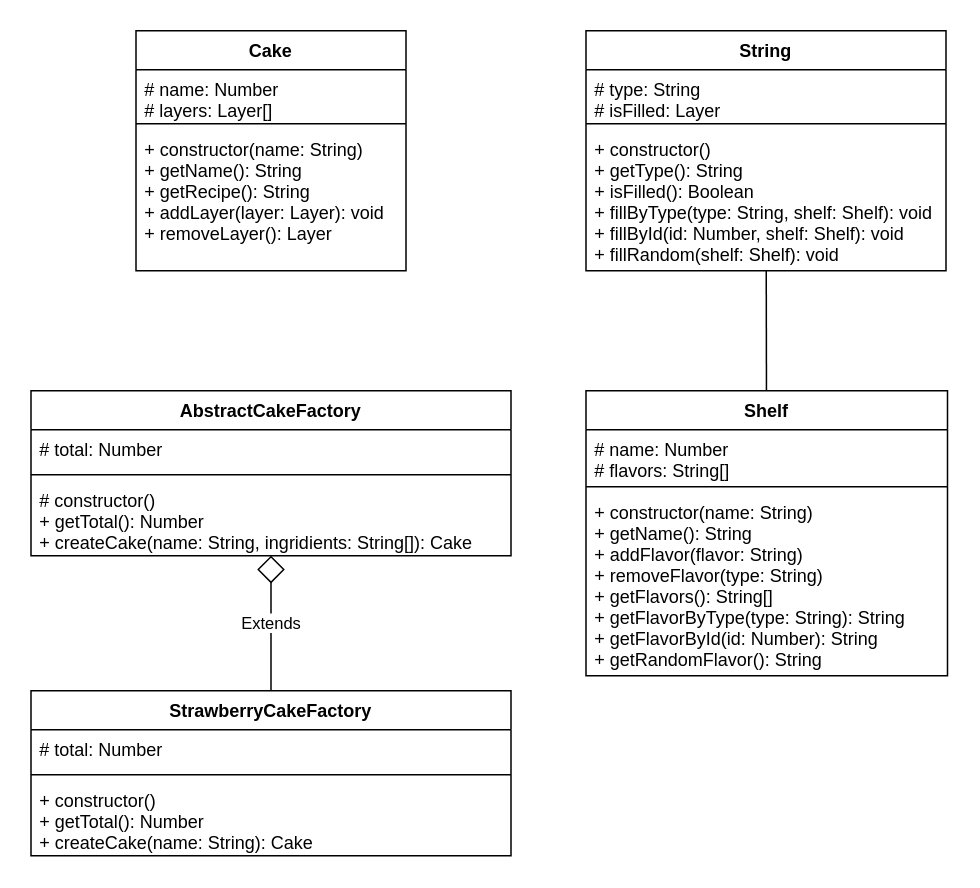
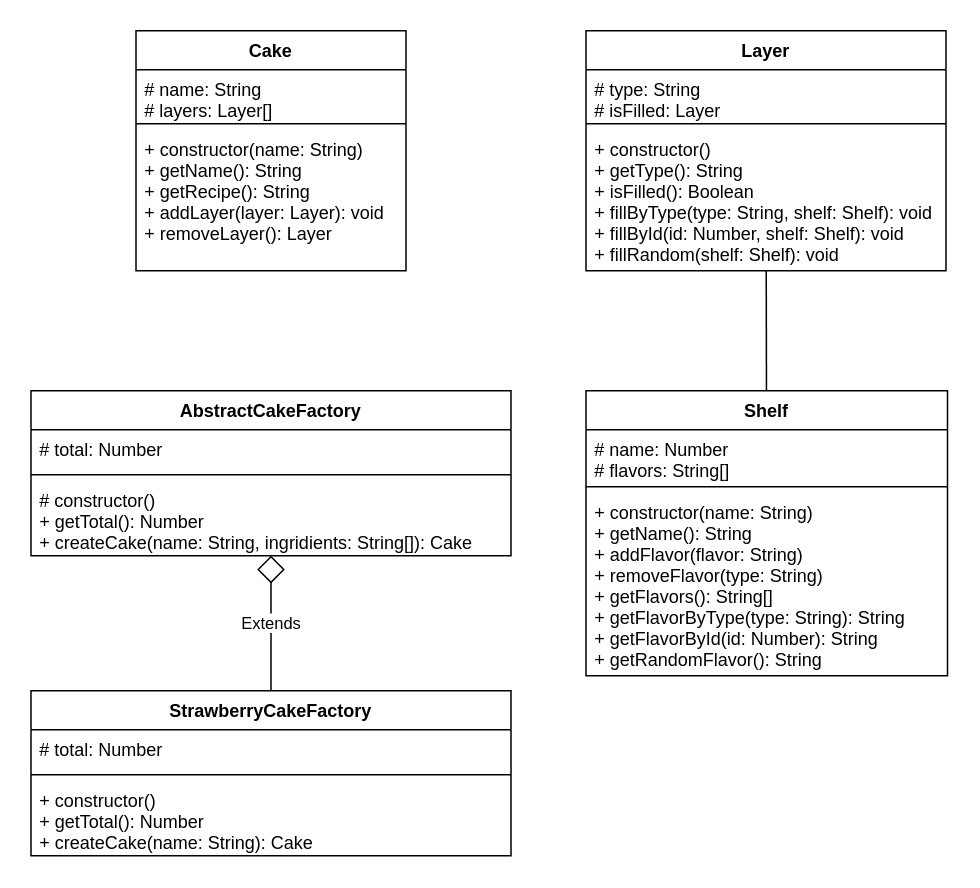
  <mxCell id="0" />
  <mxCell id="1" parent="0" />
  <mxCell id="2" value="AbstractCakeFactory" style="swimlane;fontStyle=1;align=center;verticalAlign=top;childLayout=stackLayout;horizontal=1;startSize=26;horizontalStack=0;resizeParent=1;resizeParentMax=0;resizeLast=0;collapsible=1;marginBottom=0;" parent="1" vertex="1"><mxGeometry x="20" y="260" width="320" height="110" as="geometry" /></mxCell>
  <mxCell id="3" value="# total: Number" style="text;strokeColor=none;fillColor=none;align=left;verticalAlign=top;spacingLeft=4;spacingRight=4;overflow=hidden;rotatable=0;points=[[0,0.5],[1,0.5]];portConstraint=eastwest;" parent="2" vertex="1"><mxGeometry y="26" width="320" height="26" as="geometry" /></mxCell>
  <mxCell id="4" value="" style="line;strokeWidth=1;fillColor=none;align=left;verticalAlign=middle;spacingTop=-1;spacingLeft=3;spacingRight=3;rotatable=0;labelPosition=right;points=[];portConstraint=eastwest;" parent="2" vertex="1"><mxGeometry y="52" width="320" height="8" as="geometry" /></mxCell>
  <mxCell id="5" value="# constructor()&#10;+ getTotal(): Number&#10;+ createCake(name: String, ingridients: String[]): Cake" style="text;strokeColor=none;fillColor=none;align=left;verticalAlign=top;spacingLeft=4;spacingRight=4;overflow=hidden;rotatable=0;points=[[0,0.5],[1,0.5]];portConstraint=eastwest;" parent="2" vertex="1"><mxGeometry y="60" width="320" height="50" as="geometry" /></mxCell>
  <mxCell id="6" value="Cake" style="swimlane;fontStyle=1;align=center;verticalAlign=top;childLayout=stackLayout;horizontal=1;startSize=26;horizontalStack=0;resizeParent=1;resizeParentMax=0;resizeLast=0;collapsible=1;marginBottom=0;" parent="1" vertex="1"><mxGeometry x="90" y="20" width="180" height="160" as="geometry" /></mxCell>
- <mxCell id="7" value="# name: Number&#10;# layers: Layer[]" style="text;strokeColor=none;fillColor=none;align=left;verticalAlign=top;spacingLeft=4;spacingRight=4;overflow=hidden;rotatable=0;points=[[0,0.5],[1,0.5]];portConstraint=eastwest;" parent="6" vertex="1"><mxGeometry y="26" width="180" height="32" as="geometry" /></mxCell>
+ <mxCell id="7" value="# name: String&#10;# layers: Layer[]" style="text;strokeColor=none;fillColor=none;align=left;verticalAlign=top;spacingLeft=4;spacingRight=4;overflow=hidden;rotatable=0;points=[[0,0.5],[1,0.5]];portConstraint=eastwest;" parent="6" vertex="1"><mxGeometry y="26" width="180" height="32" as="geometry" /></mxCell>
  <mxCell id="8" value="" style="line;strokeWidth=1;fillColor=none;align=left;verticalAlign=middle;spacingTop=-1;spacingLeft=3;spacingRight=3;rotatable=0;labelPosition=right;points=[];portConstraint=eastwest;" parent="6" vertex="1"><mxGeometry y="58" width="180" height="8" as="geometry" /></mxCell>
  <mxCell id="9" value="+ constructor(name: String)&#10;+ getName(): String&#10;+ getRecipe(): String&#10;+ addLayer(layer: Layer): void&#10;+ removeLayer(): Layer" style="text;strokeColor=none;fillColor=none;align=left;verticalAlign=top;spacingLeft=4;spacingRight=4;overflow=hidden;rotatable=0;points=[[0,0.5],[1,0.5]];portConstraint=eastwest;" parent="6" vertex="1"><mxGeometry y="66" width="180" height="94" as="geometry" /></mxCell>
  <mxCell id="10" value="Shelf" style="swimlane;fontStyle=1;align=center;verticalAlign=top;childLayout=stackLayout;horizontal=1;startSize=26;horizontalStack=0;resizeParent=1;resizeParentMax=0;resizeLast=0;collapsible=1;marginBottom=0;" parent="1" vertex="1"><mxGeometry x="390" y="260" width="241" height="190" as="geometry" /></mxCell>
  <mxCell id="11" value="# name: Number&#10;# flavors: String[]" style="text;strokeColor=none;fillColor=none;align=left;verticalAlign=top;spacingLeft=4;spacingRight=4;overflow=hidden;rotatable=0;points=[[0,0.5],[1,0.5]];portConstraint=eastwest;" parent="10" vertex="1"><mxGeometry y="26" width="241" height="34" as="geometry" /></mxCell>
  <mxCell id="12" value="" style="line;strokeWidth=1;fillColor=none;align=left;verticalAlign=middle;spacingTop=-1;spacingLeft=3;spacingRight=3;rotatable=0;labelPosition=right;points=[];portConstraint=eastwest;" parent="10" vertex="1"><mxGeometry y="60" width="241" height="8" as="geometry" /></mxCell>
  <mxCell id="13" value="+ constructor(name: String)&#10;+ getName(): String&#10;+ addFlavor(flavor: String)&#10;+ removeFlavor(type: String)&#10;+ getFlavors(): String[]&#10;+ getFlavorByType(type: String): String&#10;+ getFlavorById(id: Number): String&#10;+ getRandomFlavor(): String" style="text;strokeColor=none;fillColor=none;align=left;verticalAlign=top;spacingLeft=4;spacingRight=4;overflow=hidden;rotatable=0;points=[[0,0.5],[1,0.5]];portConstraint=eastwest;" parent="10" vertex="1"><mxGeometry y="68" width="241" height="122" as="geometry" /></mxCell>
- <mxCell id="14" value="String" style="swimlane;fontStyle=1;align=center;verticalAlign=top;childLayout=stackLayout;horizontal=1;startSize=26;horizontalStack=0;resizeParent=1;resizeParentMax=0;resizeLast=0;collapsible=1;marginBottom=0;" parent="1" vertex="1"><mxGeometry x="390" y="20" width="240" height="160" as="geometry" /></mxCell>
+ <mxCell id="14" value="Layer" style="swimlane;fontStyle=1;align=center;verticalAlign=top;childLayout=stackLayout;horizontal=1;startSize=26;horizontalStack=0;resizeParent=1;resizeParentMax=0;resizeLast=0;collapsible=1;marginBottom=0;" parent="1" vertex="1"><mxGeometry x="390" y="20" width="240" height="160" as="geometry" /></mxCell>
  <mxCell id="15" value="# type: String&#10;# isFilled: Layer" style="text;strokeColor=none;fillColor=none;align=left;verticalAlign=top;spacingLeft=4;spacingRight=4;overflow=hidden;rotatable=0;points=[[0,0.5],[1,0.5]];portConstraint=eastwest;" parent="14" vertex="1"><mxGeometry y="26" width="240" height="32" as="geometry" /></mxCell>
  <mxCell id="16" value="" style="line;strokeWidth=1;fillColor=none;align=left;verticalAlign=middle;spacingTop=-1;spacingLeft=3;spacingRight=3;rotatable=0;labelPosition=right;points=[];portConstraint=eastwest;" parent="14" vertex="1"><mxGeometry y="58" width="240" height="8" as="geometry" /></mxCell>
  <mxCell id="17" value="+ constructor()&#10;+ getType(): String&#10;+ isFilled(): Boolean&#10;+ fillByType(type: String, shelf: Shelf): void&#10;+ fillById(id: Number, shelf: Shelf): void&#10;+ fillRandom(shelf: Shelf): void" style="text;strokeColor=none;fillColor=none;align=left;verticalAlign=top;spacingLeft=4;spacingRight=4;overflow=hidden;rotatable=0;points=[[0,0.5],[1,0.5]];portConstraint=eastwest;" parent="14" vertex="1"><mxGeometry y="66" width="240" height="94" as="geometry" /></mxCell>
  <mxCell id="18" value="StrawberryCakeFactory" style="swimlane;fontStyle=1;align=center;verticalAlign=top;childLayout=stackLayout;horizontal=1;startSize=26;horizontalStack=0;resizeParent=1;resizeParentMax=0;resizeLast=0;collapsible=1;marginBottom=0;" vertex="1" parent="1"><mxGeometry x="20" y="460" width="320" height="110" as="geometry" /></mxCell>
  <mxCell id="19" value="# total: Number" style="text;strokeColor=none;fillColor=none;align=left;verticalAlign=top;spacingLeft=4;spacingRight=4;overflow=hidden;rotatable=0;points=[[0,0.5],[1,0.5]];portConstraint=eastwest;" vertex="1" parent="18"><mxGeometry y="26" width="320" height="26" as="geometry" /></mxCell>
  <mxCell id="20" value="" style="line;strokeWidth=1;fillColor=none;align=left;verticalAlign=middle;spacingTop=-1;spacingLeft=3;spacingRight=3;rotatable=0;labelPosition=right;points=[];portConstraint=eastwest;" vertex="1" parent="18"><mxGeometry y="52" width="320" height="8" as="geometry" /></mxCell>
  <mxCell id="21" value="+ constructor()&#10;+ getTotal(): Number&#10;+ createCake(name: String): Cake" style="text;strokeColor=none;fillColor=none;align=left;verticalAlign=top;spacingLeft=4;spacingRight=4;overflow=hidden;rotatable=0;points=[[0,0.5],[1,0.5]];portConstraint=eastwest;" vertex="1" parent="18"><mxGeometry y="60" width="320" height="50" as="geometry" /></mxCell>
  <mxCell id="22" value="" style="endArrow=none;endFill=1;endSize=12;html=1;" edge="1" parent="1" source="14" target="10"><mxGeometry width="160" relative="1" as="geometry"><mxPoint x="500" y="200" as="sourcePoint" /><mxPoint x="660" y="220" as="targetPoint" /></mxGeometry></mxCell>
  <mxCell id="23" value="Extends" style="endArrow=diamond;endSize=16;endFill=0;html=1;" edge="1" parent="1" source="18" target="2"><mxGeometry width="160" relative="1" as="geometry"><mxPoint x="90" y="420" as="sourcePoint" /><mxPoint x="200" y="400" as="targetPoint" /></mxGeometry></mxCell>
